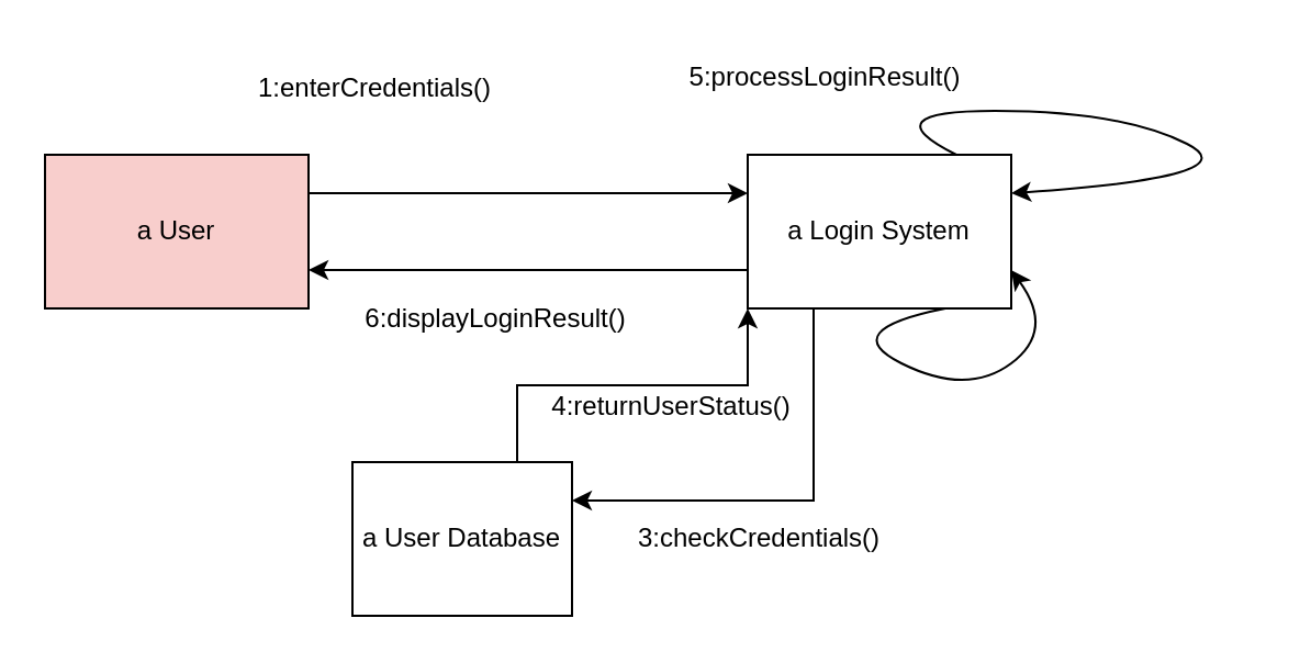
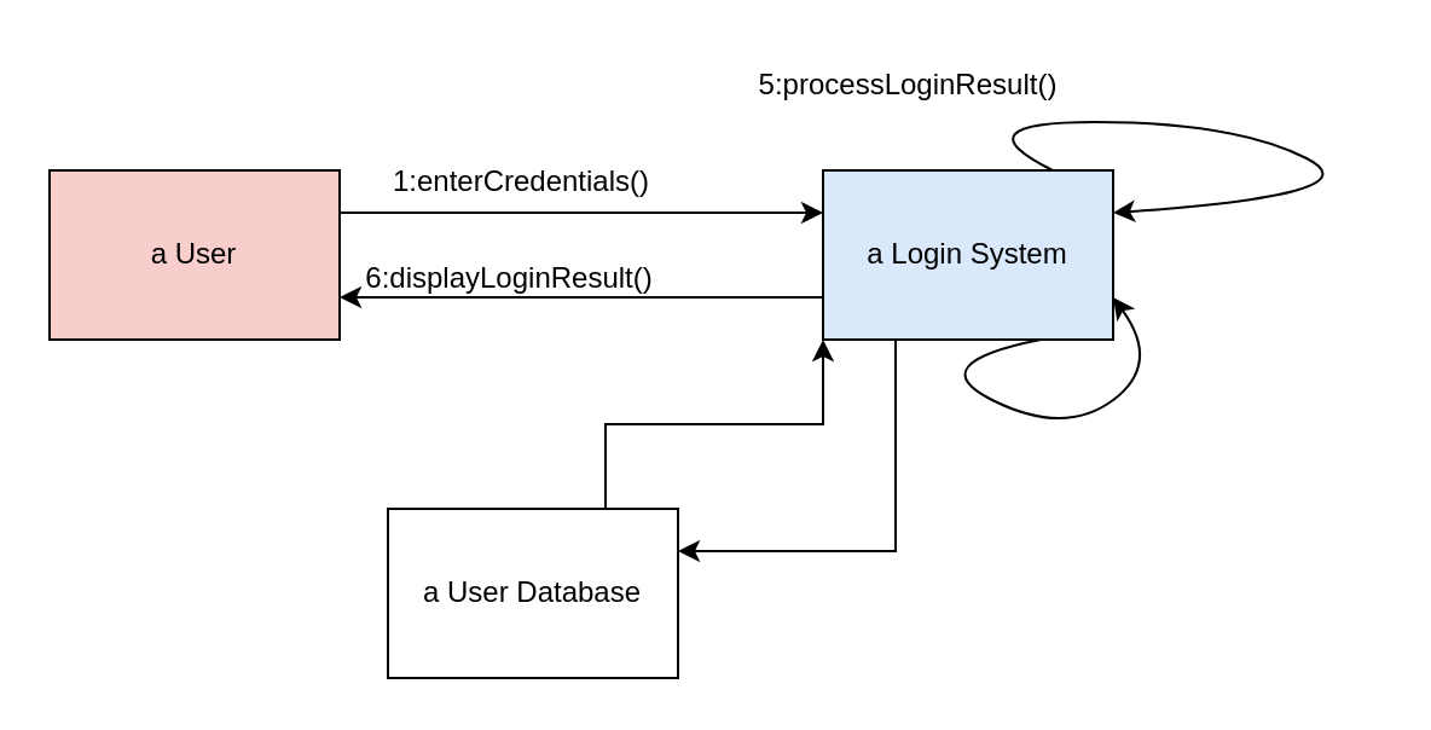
  <mxCell id="0" />
  <mxCell id="1" parent="0" />
  <mxCell id="2" style="edgeStyle=orthogonalEdgeStyle;rounded=0;orthogonalLoop=1;jettySize=auto;html=1;exitX=1;exitY=0.25;exitDx=0;exitDy=0;entryX=0;entryY=0.25;entryDx=0;entryDy=0;" edge="1" parent="1" source="3" target="7"><mxGeometry relative="1" as="geometry" /></mxCell>
  <mxCell id="3" value="a User" style="html=1;whiteSpace=wrap;fillColor=#f8cecc;" vertex="1" parent="1"><mxGeometry x="20" y="70" width="120" height="70" as="geometry" /></mxCell>
- <mxCell id="4" value="a User Database" style="html=1;whiteSpace=wrap;" vertex="1" parent="1"><mxGeometry x="160" y="210" width="100" height="70" as="geometry" /></mxCell>
+ <mxCell id="4" value="a User Database" style="html=1;whiteSpace=wrap;" vertex="1" parent="1"><mxGeometry x="160" y="210" width="120" height="70" as="geometry" /></mxCell>
  <mxCell id="5" style="edgeStyle=orthogonalEdgeStyle;rounded=0;orthogonalLoop=1;jettySize=auto;html=1;exitX=0.25;exitY=1;exitDx=0;exitDy=0;entryX=1;entryY=0.25;entryDx=0;entryDy=0;" edge="1" parent="1" source="7" target="4"><mxGeometry relative="1" as="geometry" /></mxCell>
  <mxCell id="6" style="edgeStyle=orthogonalEdgeStyle;rounded=0;orthogonalLoop=1;jettySize=auto;html=1;exitX=0;exitY=0.75;exitDx=0;exitDy=0;entryX=1;entryY=0.75;entryDx=0;entryDy=0;" edge="1" parent="1" source="7" target="3"><mxGeometry relative="1" as="geometry" /></mxCell>
- <mxCell id="7" value="a Login System" style="html=1;whiteSpace=wrap;" vertex="1" parent="1"><mxGeometry x="340" y="70" width="120" height="70" as="geometry" /></mxCell>
- <mxCell id="8" value="1:enterCredentials()" style="text;html=1;align=center;verticalAlign=middle;resizable=0;points=[];autosize=1;strokeColor=none;fillColor=none;" vertex="1" parent="1"><mxGeometry x="105" y="25" width="130" height="30" as="geometry" /></mxCell>
+ <mxCell id="7" value="a Login System" style="html=1;whiteSpace=wrap;fillColor=#dae8fc;" vertex="1" parent="1"><mxGeometry x="340" y="70" width="120" height="70" as="geometry" /></mxCell>
+ <mxCell id="8" value="1:enterCredentials()" style="text;html=1;align=center;verticalAlign=middle;resizable=0;points=[];autosize=1;strokeColor=none;fillColor=none;" vertex="1" parent="1"><mxGeometry x="150" y="60" width="130" height="30" as="geometry" /></mxCell>
  <mxCell id="9" value="" style="curved=1;endArrow=classic;html=1;rounded=0;entryX=1;entryY=0.75;entryDx=0;entryDy=0;exitX=0.75;exitY=1;exitDx=0;exitDy=0;" edge="1" parent="1" source="7" target="7"><mxGeometry width="50" height="50" relative="1" as="geometry"><mxPoint x="430" y="150" as="sourcePoint" /><mxPoint x="475" y="170" as="targetPoint" /><Array as="points"><mxPoint x="380" y="150" /><mxPoint x="440" y="180" /><mxPoint x="480" y="150" /></Array></mxGeometry></mxCell>
- <mxCell id="10" value="3:checkCredentials()" style="text;html=1;align=center;verticalAlign=middle;resizable=0;points=[];autosize=1;strokeColor=none;fillColor=none;" vertex="1" parent="1"><mxGeometry x="280" y="230" width="130" height="30" as="geometry" /></mxCell>
  <mxCell id="11" style="edgeStyle=orthogonalEdgeStyle;rounded=0;orthogonalLoop=1;jettySize=auto;html=1;exitX=0.75;exitY=0;exitDx=0;exitDy=0;entryX=0;entryY=1;entryDx=0;entryDy=0;" edge="1" parent="1" source="4" target="7"><mxGeometry relative="1" as="geometry"><mxPoint x="337" y="150" as="targetPoint" /></mxGeometry></mxCell>
- <mxCell id="12" value="4:returnUserStatus()" style="text;html=1;align=center;verticalAlign=middle;resizable=0;points=[];autosize=1;strokeColor=none;fillColor=none;" vertex="1" parent="1"><mxGeometry x="240" y="170" width="130" height="30" as="geometry" /></mxCell>
  <mxCell id="13" value="" style="curved=1;endArrow=classic;html=1;rounded=0;entryX=1;entryY=0.25;entryDx=0;entryDy=0;" edge="1" parent="1" target="7"><mxGeometry width="50" height="50" relative="1" as="geometry"><mxPoint x="435" y="70" as="sourcePoint" /><mxPoint x="435" y="40" as="targetPoint" /><Array as="points"><mxPoint x="395" y="50" /><mxPoint x="510" y="50" /><mxPoint x="570" y="80" /></Array></mxGeometry></mxCell>
  <mxCell id="14" value="5:processLoginResult()" style="text;html=1;align=center;verticalAlign=middle;resizable=0;points=[];autosize=1;strokeColor=none;fillColor=none;" vertex="1" parent="1"><mxGeometry x="300" y="20" width="150" height="30" as="geometry" /></mxCell>
- <mxCell id="15" value="6:displayLoginResult()" style="text;html=1;align=center;verticalAlign=middle;resizable=0;points=[];autosize=1;strokeColor=none;fillColor=none;" vertex="1" parent="1"><mxGeometry x="155" y="130" width="140" height="30" as="geometry" /></mxCell>
+ <mxCell id="15" value="6:displayLoginResult()" style="text;html=1;align=center;verticalAlign=middle;resizable=0;points=[];autosize=1;strokeColor=none;fillColor=none;" vertex="1" parent="1"><mxGeometry x="140" y="100" width="140" height="30" as="geometry" /></mxCell>
